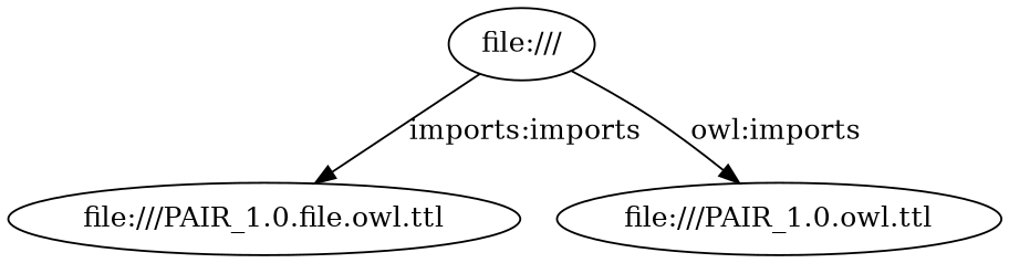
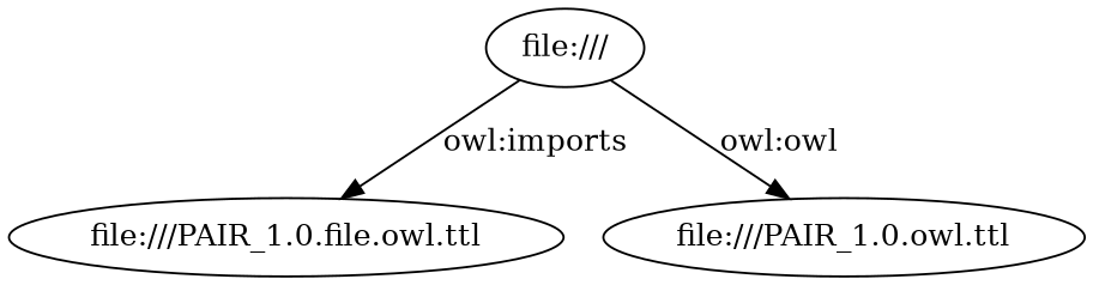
  digraph {
    rankdir=TB
    n1 [label="file:///PAIR_1.0.file.owl.ttl"]
    "file:///"
    "file:///PAIR_1.0.owl.ttl"
-   "file:///" -> n1 [label="imports:imports"]
-   "file:///" -> "file:///PAIR_1.0.owl.ttl" [label="owl:imports"]
+   "file:///" -> n1 [label="owl:imports"]
+   "file:///" -> "file:///PAIR_1.0.owl.ttl" [label="owl:owl"]
  }
